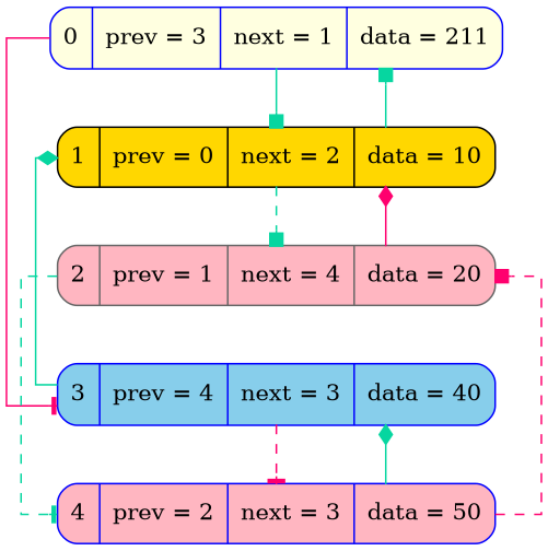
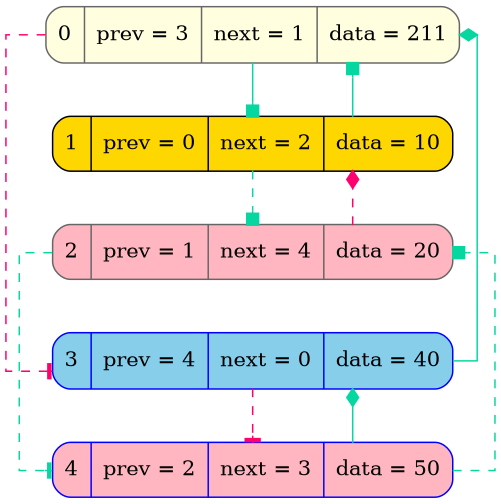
  digraph {
    rankdir=TB
    splines=ortho
    node [color=gray40 fillcolor=lightpink shape=Mrecord style=filled]
    edge [style=solid color="#06d6a0" constraint=false]
-   n1 [color=blue fillcolor=lightyellow label="0 | {prev = 3} | {next = 1} | {data = 211  }"]
+   n1 [fillcolor=lightyellow label="0 | {prev = 3} | {next = 1} | {data = 211  }"]
    n2 [color=black fillcolor=gold label="1 | {prev = 0} | {next = 2} | {data = 10  }"]
-   n3 [color=blue fillcolor=skyblue label="3 | {prev = 4} | {next = 3} | {data = 40  }"]
+   n3 [color=blue fillcolor=skyblue label="3 | {prev = 4} | {next = 0} | {data = 40  }"]
    n4 [label="2 | {prev = 1} | {next = 4} | {data = 20  }"]
    n5 [color=blue label="4 | {prev = 2} | {next = 3} | {data = 50  }"]
    n1 -> n2 [style=invis weight=100000.0 color="" constraint=""]
    n1 -> n2 [arrowhead=box]
-   n1 -> n3 [arrowhead=tee color="#ff006e"]
+   n1 -> n3 [arrowhead=tee color="#ff006e" style=dashed]
    n2 -> n1 [arrowhead=box]
    n2 -> n4 [style=invis weight=100000.0 color="" constraint=""]
    n2 -> n4 [arrowhead=box style=dashed]
-   n3 -> n2 [arrowhead=diamond]
+   n3 -> n1 [arrowhead=diamond]
    n3 -> n5 [style=invis weight=100000.0 color="" constraint=""]
    n3 -> n5 [arrowhead=tee color="#ff006e" style=dashed]
-   n4 -> n2 [arrowhead=diamond color="#ff006e"]
+   n4 -> n2 [arrowhead=diamond color="#ff006e" style=dashed]
    n4 -> n3 [style=invis weight=100000.0 color="" constraint=""]
    n4 -> n5 [arrowhead=tee style=dashed]
    n5 -> n3 [arrowhead=diamond]
-   n5 -> n4 [arrowhead=box color="#ff006e" style=dashed]
+   n5 -> n4 [arrowhead=box style=dashed]
  }
